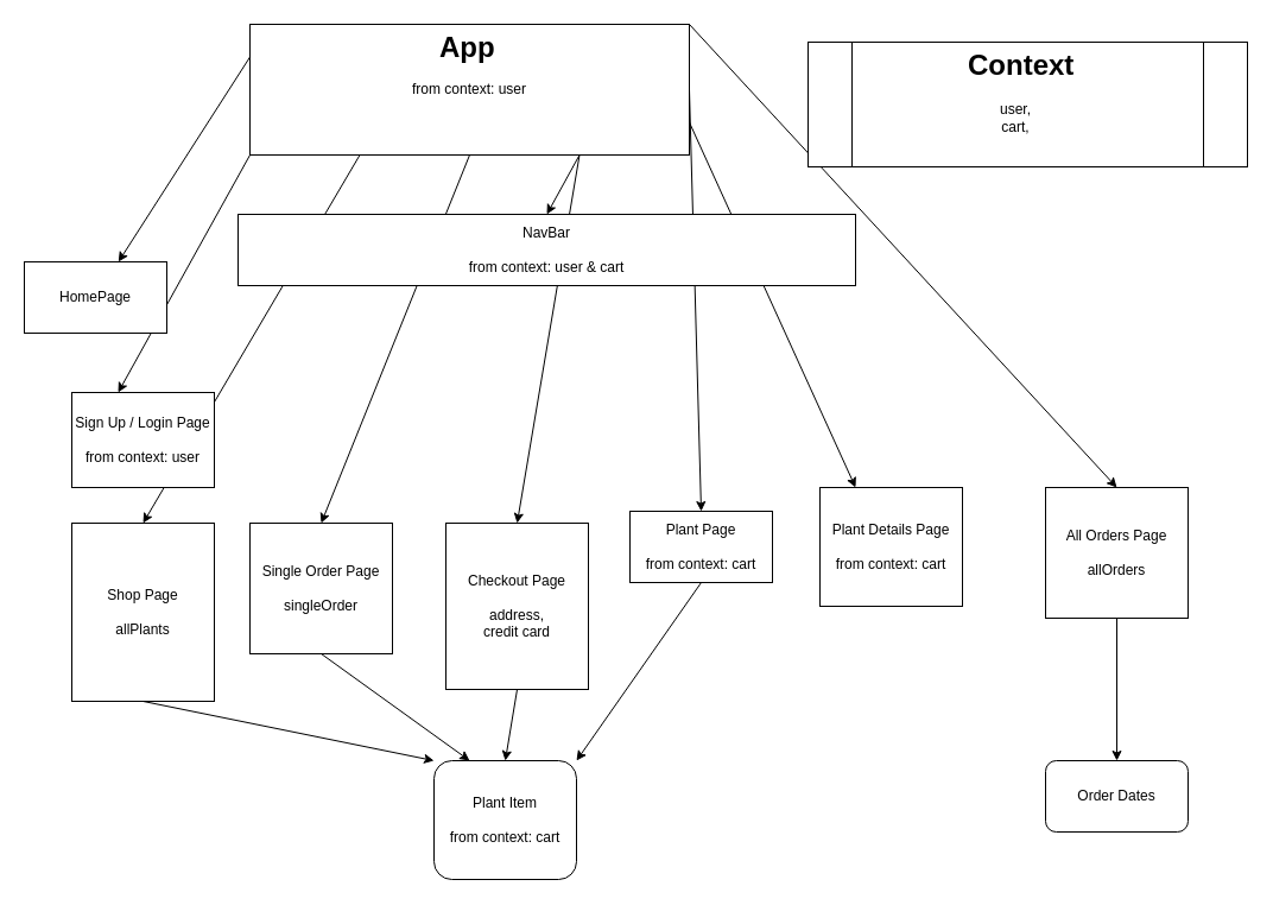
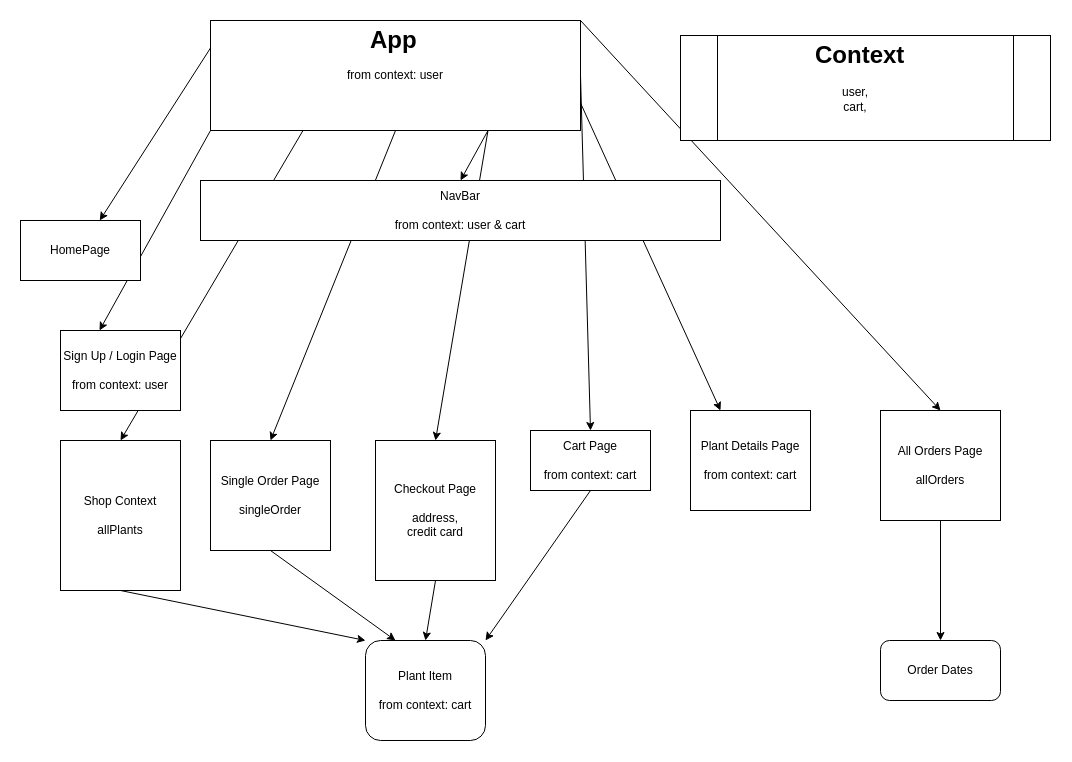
  <mxCell id="0" />
  <mxCell id="1" parent="0" />
  <mxCell id="2" style="edgeStyle=none;html=1;exitX=0.75;exitY=1;exitDx=0;exitDy=0;entryX=0.5;entryY=0;entryDx=0;entryDy=0;" edge="1" parent="1" source="11" target="12"><mxGeometry relative="1" as="geometry" /></mxCell>
  <mxCell id="3" style="edgeStyle=none;html=1;exitX=0;exitY=0.25;exitDx=0;exitDy=0;" edge="1" parent="1" source="11" target="14"><mxGeometry relative="1" as="geometry" /></mxCell>
  <mxCell id="4" style="edgeStyle=none;html=1;entryX=0.5;entryY=0;entryDx=0;entryDy=0;exitX=1;exitY=0;exitDx=0;exitDy=0;" edge="1" parent="1" source="11" target="21"><mxGeometry relative="1" as="geometry"><mxPoint x="630" y="70" as="sourcePoint" /></mxGeometry></mxCell>
  <mxCell id="5" style="edgeStyle=none;html=1;exitX=0;exitY=1;exitDx=0;exitDy=0;entryX=0.325;entryY=0;entryDx=0;entryDy=0;entryPerimeter=0;" edge="1" parent="1" source="11" target="15"><mxGeometry relative="1" as="geometry" /></mxCell>
  <mxCell id="6" style="edgeStyle=none;html=1;exitX=0.5;exitY=1;exitDx=0;exitDy=0;entryX=0.5;entryY=0;entryDx=0;entryDy=0;" edge="1" parent="1" source="11" target="23"><mxGeometry relative="1" as="geometry" /></mxCell>
  <mxCell id="7" style="edgeStyle=none;html=1;exitX=0.75;exitY=1;exitDx=0;exitDy=0;entryX=0.5;entryY=0;entryDx=0;entryDy=0;" edge="1" parent="1" source="11" target="25"><mxGeometry relative="1" as="geometry" /></mxCell>
  <mxCell id="8" style="edgeStyle=none;html=1;exitX=0.25;exitY=1;exitDx=0;exitDy=0;entryX=0.5;entryY=0;entryDx=0;entryDy=0;" edge="1" parent="1" source="11" target="17"><mxGeometry relative="1" as="geometry" /></mxCell>
  <mxCell id="9" style="edgeStyle=none;html=1;exitX=1;exitY=0.5;exitDx=0;exitDy=0;entryX=0.5;entryY=0;entryDx=0;entryDy=0;" edge="1" parent="1" source="11" target="19"><mxGeometry relative="1" as="geometry" /></mxCell>
  <mxCell id="10" style="edgeStyle=none;html=1;exitX=1;exitY=0.75;exitDx=0;exitDy=0;entryX=0.25;entryY=0;entryDx=0;entryDy=0;" edge="1" parent="1" source="11" target="31"><mxGeometry relative="1" as="geometry" /></mxCell>
  <mxCell id="11" value="from context: user" style="rounded=0;whiteSpace=wrap;html=1;" vertex="1" parent="1"><mxGeometry x="210" width="370" height="110" as="geometry" y="20" /></mxCell>
  <mxCell id="12" value="NavBar&lt;br&gt;&lt;br&gt;from context: user &amp;amp; cart" style="rounded=0;whiteSpace=wrap;html=1;" vertex="1" parent="1"><mxGeometry x="200" y="180" width="520" height="60" as="geometry" /></mxCell>
  <mxCell id="13" value="&lt;h1&gt;App&lt;/h1&gt;" style="text;html=1;strokeColor=none;fillColor=none;spacing=5;spacingTop=-20;whiteSpace=wrap;overflow=hidden;rounded=0;" vertex="1" parent="1"><mxGeometry x="365" width="60" height="40" as="geometry" y="20" /></mxCell>
  <mxCell id="14" value="HomePage" style="rounded=0;whiteSpace=wrap;html=1;" vertex="1" parent="1"><mxGeometry x="20" y="220" width="120" height="60" as="geometry" /></mxCell>
  <mxCell id="15" value="Sign Up / Login Page&lt;br&gt;&lt;br&gt;from context: user" style="rounded=0;whiteSpace=wrap;html=1;" vertex="1" parent="1"><mxGeometry x="60" y="330" width="120" height="80" as="geometry" /></mxCell>
  <mxCell id="16" style="edgeStyle=none;html=1;exitX=0.5;exitY=1;exitDx=0;exitDy=0;entryX=0;entryY=0;entryDx=0;entryDy=0;" edge="1" parent="1" source="17" target="26"><mxGeometry relative="1" as="geometry" /></mxCell>
- <mxCell id="17" value="Shop Page&lt;br&gt;&lt;br&gt;allPlants" style="rounded=0;whiteSpace=wrap;html=1;" vertex="1" parent="1"><mxGeometry x="60" y="440" width="120" height="150" as="geometry" /></mxCell>
+ <mxCell id="17" value="Shop Context&lt;br&gt;&lt;br&gt;allPlants" style="rounded=0;whiteSpace=wrap;html=1;" vertex="1" parent="1"><mxGeometry x="60" y="440" width="120" height="150" as="geometry" /></mxCell>
  <mxCell id="18" style="edgeStyle=none;html=1;exitX=0.5;exitY=1;exitDx=0;exitDy=0;entryX=1;entryY=0;entryDx=0;entryDy=0;" edge="1" parent="1" source="19" target="26"><mxGeometry relative="1" as="geometry" /></mxCell>
- <mxCell id="19" value="Plant Page&lt;br&gt;&lt;br&gt;from context: cart" style="rounded=0;whiteSpace=wrap;html=1;" vertex="1" parent="1"><mxGeometry x="530" y="430" width="120" height="60" as="geometry" /></mxCell>
+ <mxCell id="19" value="Cart Page&lt;br&gt;&lt;br&gt;from context: cart" style="rounded=0;whiteSpace=wrap;html=1;" vertex="1" parent="1"><mxGeometry x="530" y="430" width="120" height="60" as="geometry" /></mxCell>
  <mxCell id="20" style="edgeStyle=none;html=1;exitX=0.5;exitY=1;exitDx=0;exitDy=0;entryX=0.5;entryY=0;entryDx=0;entryDy=0;" edge="1" parent="1" source="21" target="27"><mxGeometry relative="1" as="geometry" /></mxCell>
  <mxCell id="21" value="All Orders Page&lt;br&gt;&lt;br&gt;allOrders" style="rounded=0;whiteSpace=wrap;html=1;" vertex="1" parent="1"><mxGeometry x="880" y="410" width="120" height="110" as="geometry" /></mxCell>
  <mxCell id="22" style="edgeStyle=none;html=1;exitX=0.5;exitY=1;exitDx=0;exitDy=0;entryX=0.25;entryY=0;entryDx=0;entryDy=0;" edge="1" parent="1" source="23" target="26"><mxGeometry relative="1" as="geometry" /></mxCell>
  <mxCell id="23" value="Single Order Page&lt;br&gt;&lt;br&gt;singleOrder" style="rounded=0;whiteSpace=wrap;html=1;" vertex="1" parent="1"><mxGeometry x="210" y="440" width="120" height="110" as="geometry" /></mxCell>
  <mxCell id="24" style="edgeStyle=none;html=1;exitX=0.5;exitY=1;exitDx=0;exitDy=0;entryX=0.5;entryY=0;entryDx=0;entryDy=0;" edge="1" parent="1" source="25" target="26"><mxGeometry relative="1" as="geometry" /></mxCell>
  <mxCell id="25" value="Checkout Page&lt;br&gt;&lt;br&gt;address,&lt;br&gt;credit card" style="rounded=0;whiteSpace=wrap;html=1;" vertex="1" parent="1"><mxGeometry x="375" y="440" width="120" height="140" as="geometry" /></mxCell>
  <mxCell id="26" value="Plant Item&lt;br&gt;&lt;br&gt;from context: cart" style="rounded=1;whiteSpace=wrap;html=1;" vertex="1" parent="1"><mxGeometry x="365" y="640" width="120" height="100" as="geometry" /></mxCell>
  <mxCell id="27" value="Order Dates" style="rounded=1;whiteSpace=wrap;html=1;" vertex="1" parent="1"><mxGeometry x="880" y="640" width="120" height="60" as="geometry" /></mxCell>
  <mxCell id="28" value="" style="shape=process;whiteSpace=wrap;html=1;backgroundOutline=1;" vertex="1" parent="1"><mxGeometry x="680" y="35" width="370" height="105" as="geometry" /></mxCell>
  <mxCell id="29" value="user,&lt;br&gt;cart," style="text;html=1;strokeColor=none;fillColor=none;align=center;verticalAlign=middle;whiteSpace=wrap;rounded=0;" vertex="1" parent="1"><mxGeometry x="710" y="67.5" width="290" height="62.5" as="geometry" /></mxCell>
  <mxCell id="30" value="&lt;h1&gt;Context&lt;/h1&gt;" style="text;html=1;strokeColor=none;fillColor=none;spacing=5;spacingTop=-20;whiteSpace=wrap;overflow=hidden;rounded=0;" vertex="1" parent="1"><mxGeometry x="810" y="35" width="100" height="35" as="geometry" /></mxCell>
  <mxCell id="31" value="Plant Details Page&lt;br&gt;&lt;br&gt;from context: cart" style="rounded=0;whiteSpace=wrap;html=1;" vertex="1" parent="1"><mxGeometry x="690" y="410" width="120" height="100" as="geometry" /></mxCell>
